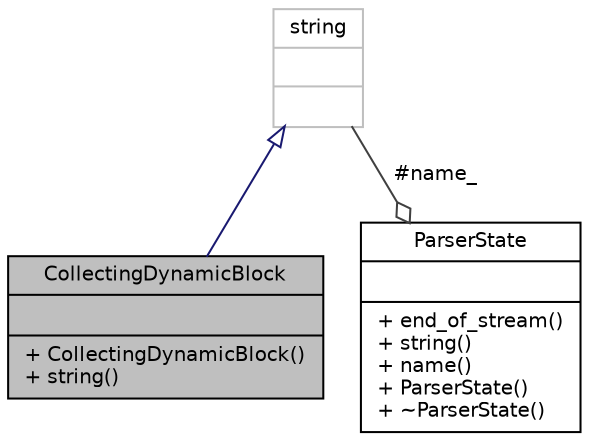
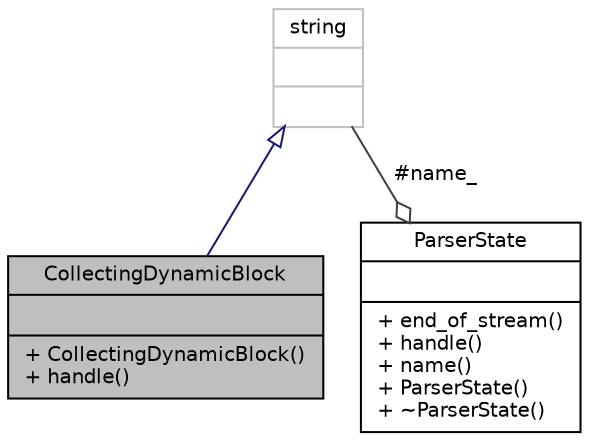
  digraph {
    node [color=black fillcolor=white fontname=Helvetica fontsize=10 shape=record style=filled]
    edge [fontname=Helvetica fontsize=10 labelfontname=Helvetica labelfontsize=10 style=solid]
-   n1 [fillcolor=grey75 fontcolor=black height=0.2 label="{CollectingDynamicBlock\n||+ CollectingDynamicBlock()\l+ string()\l}" width=0.4]
-   n2 [height=0.2 label="{ParserState\n||+ end_of_stream()\l+ string()\l+ name()\l+ ParserState()\l+ ~ParserState()\l}" width=0.4]
+   n1 [fillcolor=grey75 fontcolor=black height=0.2 label="{CollectingDynamicBlock\n||+ CollectingDynamicBlock()\l+ handle()\l}" width=0.4]
+   n2 [height=0.2 label="{ParserState\n||+ end_of_stream()\l+ handle()\l+ name()\l+ ParserState()\l+ ~ParserState()\l}" width=0.4]
    n3 [color=grey75 height=0.2 label="{string\n||}" width=0.4]
    n3 -> n1 [arrowtail=onormal color=midnightblue dir=back]
    n3 -> n2 [arrowhead=odiamond color=grey25 label=" #name_"]
  }
